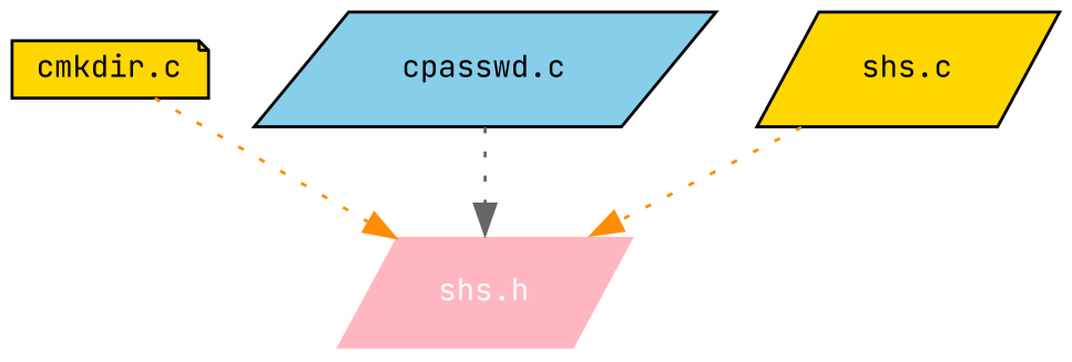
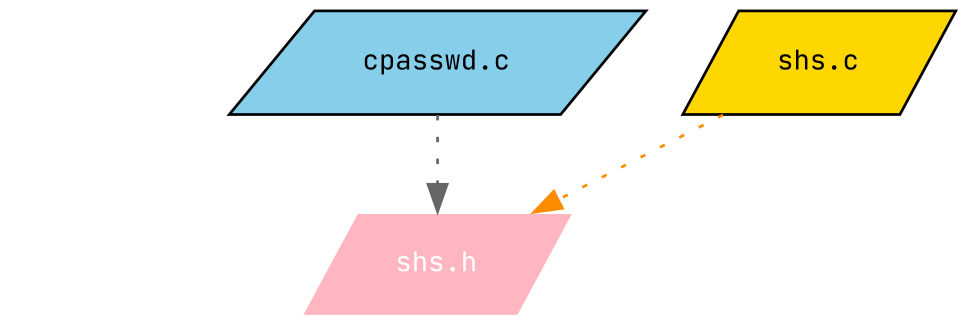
  digraph {
    fontname="JetBrains Mono"
    node [color=black fillcolor=gold fontname="JetBrains Mono" fontsize=10 shape=parallelogram style=filled]
    edge [color=darkorange fontname="JetBrains Mono" fontsize=10 labelfontname=Helvetica labelfontsize=10 style=dotted]
    n1 [color=white fillcolor=lightpink fontcolor=white height=0.2 label="shs.h" width=0.4]
-   n2 [height=0.2 label="cmkdir.c" shape=note width=0.4]
    n3 [fillcolor=skyblue height=0.2 label="cpasswd.c" width=0.4]
    n4 [height=0.2 label="shs.c" width=0.4]
-   n2 -> n1
    n3 -> n1 [color=gray40]
    n4 -> n1
  }
